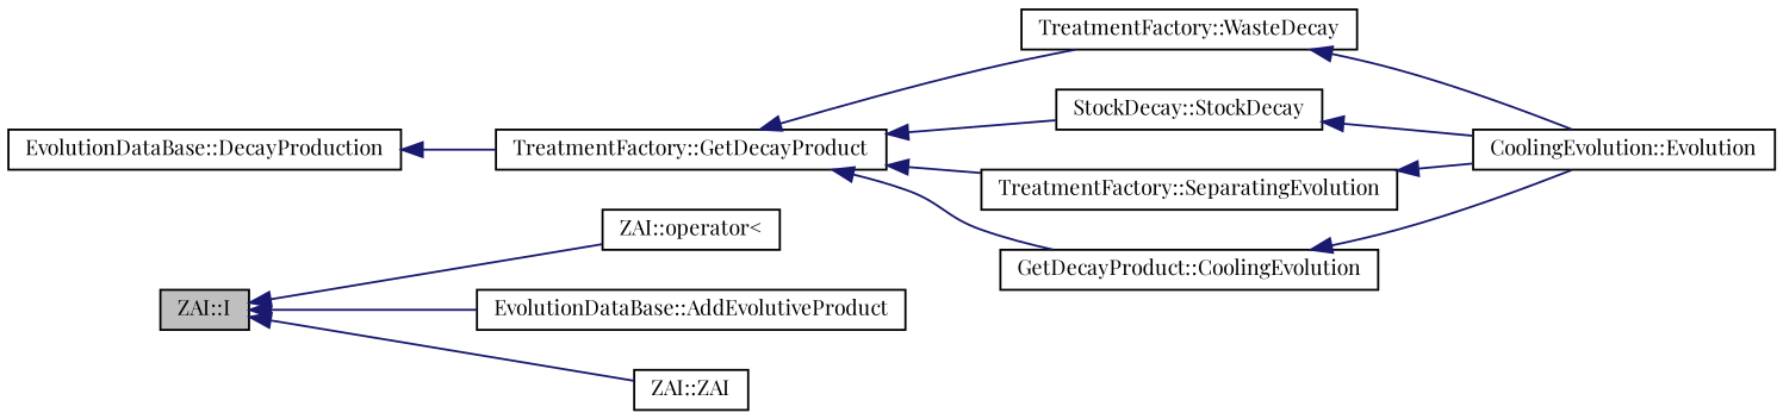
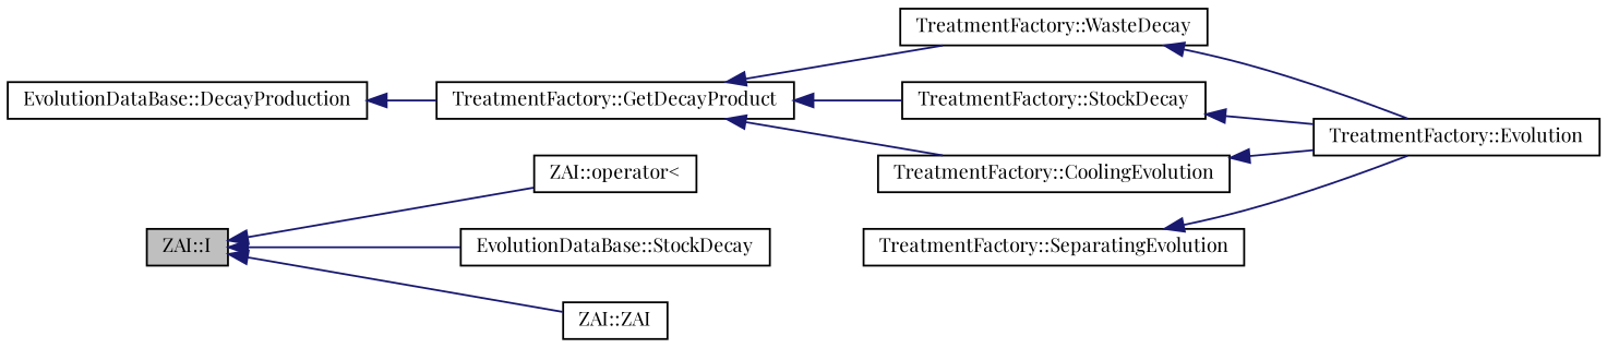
  digraph {
    fontname="Playfair Display"
    rankdir=LR
    node [color=black fillcolor=white fontname="Playfair Display" fontsize=10 shape=record style=filled]
    edge [color=midnightblue dir=back fontname="Playfair Display" fontsize=10 labelfontname=Helvetica labelfontsize=10 style=solid]
    n1 [fillcolor=grey75 fontcolor=black height=0.2 label="ZAI::I" width=0.4]
    n2 [height=0.2 label="ZAI::operator\<" width=0.4]
-   n3 [height=0.2 label="EvolutionDataBase::AddEvolutiveProduct" width=0.4]
+   n3 [height=0.2 label="EvolutionDataBase::StockDecay" width=0.4]
    n4 [height=0.2 label="ZAI::ZAI" width=0.4]
    n5 [height=0.2 label="EvolutionDataBase::DecayProduction" width=0.4]
    n6 [height=0.2 label="TreatmentFactory::GetDecayProduct" width=0.4]
    n7 [height=0.2 label="TreatmentFactory::WasteDecay" width=0.4]
-   n8 [height=0.2 label="StockDecay::StockDecay" width=0.4]
+   n8 [height=0.2 label="TreatmentFactory::StockDecay" width=0.4]
    n9 [height=0.2 label="TreatmentFactory::SeparatingEvolution" width=0.4]
-   n10 [height=0.2 label="GetDecayProduct::CoolingEvolution" width=0.4]
-   n11 [height=0.2 label="CoolingEvolution::Evolution" width=0.4]
+   n10 [height=0.2 label="TreatmentFactory::CoolingEvolution" width=0.4]
+   n11 [height=0.2 label="TreatmentFactory::Evolution" width=0.4]
    n1 -> n2
    n1 -> n3
    n1 -> n4
    n5 -> n6
    n6 -> n7
    n6 -> n8
-   n6 -> n9
    n6 -> n10
    n7 -> n11
    n8 -> n11
    n9 -> n11
    n10 -> n11
  }
